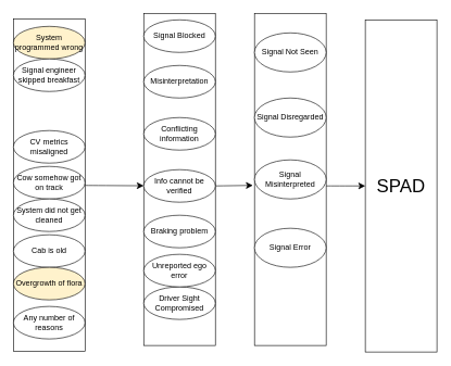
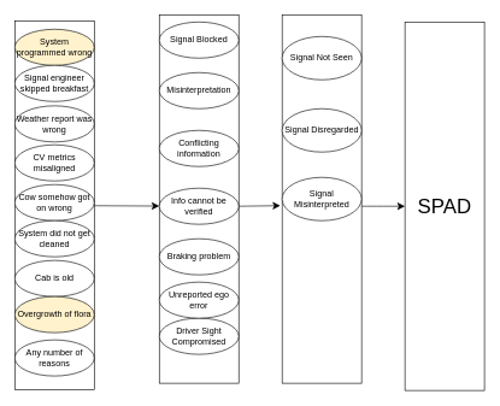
  <mxCell id="0" />
  <mxCell id="1" parent="0" />
  <mxCell id="2" value="&lt;font style=&quot;font-size: 28px;&quot;&gt;SPAD&lt;/font&gt;" style="rounded=0;whiteSpace=wrap;html=1;" vertex="1" parent="1"><mxGeometry x="560" y="30" width="110" height="510" as="geometry" /></mxCell>
  <mxCell id="3" value="" style="rounded=0;whiteSpace=wrap;html=1;" vertex="1" parent="1"><mxGeometry x="390" y="20" width="110" height="510" as="geometry" /></mxCell>
  <mxCell id="4" style="edgeStyle=none;curved=1;rounded=0;orthogonalLoop=1;jettySize=auto;html=1;entryX=0;entryY=0.5;entryDx=0;entryDy=0;fontSize=12;startSize=8;endSize=8;" edge="1" parent="1" target="2"><mxGeometry relative="1" as="geometry"><mxPoint x="500" y="285" as="sourcePoint" /></mxGeometry></mxCell>
  <mxCell id="5" value="Signal Not Seen" style="ellipse;whiteSpace=wrap;html=1;" vertex="1" parent="1"><mxGeometry x="390" y="50" width="110" height="60" as="geometry" /></mxCell>
  <mxCell id="6" value="Signal Disregarded" style="ellipse;whiteSpace=wrap;html=1;" vertex="1" parent="1"><mxGeometry x="390" y="150" width="110" height="60" as="geometry" /></mxCell>
  <mxCell id="7" value="Signal Misinterpreted" style="ellipse;whiteSpace=wrap;html=1;" vertex="1" parent="1"><mxGeometry x="390" y="245" width="110" height="60" as="geometry" /></mxCell>
- <mxCell id="8" value="Signal Error" style="ellipse;whiteSpace=wrap;html=1;" vertex="1" parent="1"><mxGeometry x="390" y="350" width="110" height="60" as="geometry" /></mxCell>
  <mxCell id="9" value="" style="rounded=0;whiteSpace=wrap;html=1;" vertex="1" parent="1"><mxGeometry x="220" y="20" width="110" height="510" as="geometry" /></mxCell>
  <mxCell id="10" value="Signal Blocked" style="ellipse;whiteSpace=wrap;html=1;" vertex="1" parent="1"><mxGeometry x="220" y="30" width="110" height="50" as="geometry" /></mxCell>
  <mxCell id="11" value="Driver Sight Compromised" style="ellipse;whiteSpace=wrap;html=1;" vertex="1" parent="1"><mxGeometry x="220" y="440" width="110" height="50" as="geometry" /></mxCell>
  <mxCell id="12" value="Misinterpretation" style="ellipse;whiteSpace=wrap;html=1;" vertex="1" parent="1"><mxGeometry x="220" y="100" width="110" height="50" as="geometry" /></mxCell>
  <mxCell id="13" value="Conflicting information" style="ellipse;whiteSpace=wrap;html=1;" vertex="1" parent="1"><mxGeometry x="220" y="180" width="110" height="50" as="geometry" /></mxCell>
  <mxCell id="14" value="" style="edgeStyle=none;curved=1;rounded=0;orthogonalLoop=1;jettySize=auto;html=1;fontSize=12;startSize=8;endSize=8;entryX=-0.023;entryY=0.518;entryDx=0;entryDy=0;entryPerimeter=0;" edge="1" parent="1" source="15" target="3"><mxGeometry relative="1" as="geometry" /></mxCell>
  <mxCell id="15" value="Info cannot be verified" style="ellipse;whiteSpace=wrap;html=1;" vertex="1" parent="1"><mxGeometry x="220" y="260" width="110" height="50" as="geometry" /></mxCell>
  <mxCell id="16" value="Braking problem" style="ellipse;whiteSpace=wrap;html=1;" vertex="1" parent="1"><mxGeometry x="220" y="330" width="110" height="50" as="geometry" /></mxCell>
  <mxCell id="17" value="Unreported ego error" style="ellipse;whiteSpace=wrap;html=1;" vertex="1" parent="1"><mxGeometry x="220" y="390" width="110" height="50" as="geometry" /></mxCell>
  <mxCell id="18" value="" style="edgeStyle=none;curved=1;rounded=0;orthogonalLoop=1;jettySize=auto;html=1;fontSize=12;startSize=8;endSize=8;" edge="1" parent="1" source="19" target="15"><mxGeometry relative="1" as="geometry" /></mxCell>
  <mxCell id="19" value="" style="rounded=0;whiteSpace=wrap;html=1;" vertex="1" parent="1"><mxGeometry x="20" y="29" width="110" height="510" as="geometry" /></mxCell>
  <mxCell id="20" value="System programmed wrong" style="ellipse;whiteSpace=wrap;html=1;fillColor=#fff2cc;" vertex="1" parent="1"><mxGeometry x="20" y="40" width="110" height="50" as="geometry" /></mxCell>
  <mxCell id="21" value="Signal engineer skipped breakfast" style="ellipse;whiteSpace=wrap;html=1;" vertex="1" parent="1"><mxGeometry x="20" y="90" width="110" height="50" as="geometry" /></mxCell>
+ <mxCell id="22" value="Weather report was wrong" style="ellipse;whiteSpace=wrap;html=1;" vertex="1" parent="1"><mxGeometry x="20" y="146" width="110" height="50" as="geometry" /></mxCell>
  <mxCell id="23" value="CV metrics misaligned" style="ellipse;whiteSpace=wrap;html=1;" vertex="1" parent="1"><mxGeometry x="20" y="200" width="110" height="50" as="geometry" /></mxCell>
- <mxCell id="24" value="Cow somehow got on track" style="ellipse;whiteSpace=wrap;html=1;" vertex="1" parent="1"><mxGeometry x="20" y="255" width="110" height="50" as="geometry" /></mxCell>
+ <mxCell id="24" value="Cow somehow got on wrong" style="ellipse;whiteSpace=wrap;html=1;" vertex="1" parent="1"><mxGeometry x="20" y="255" width="110" height="50" as="geometry" /></mxCell>
  <mxCell id="25" value="System did not get cleaned" style="ellipse;whiteSpace=wrap;html=1;" vertex="1" parent="1"><mxGeometry x="20" y="305" width="110" height="50" as="geometry" /></mxCell>
  <mxCell id="26" value="Cab is old" style="ellipse;whiteSpace=wrap;html=1;" vertex="1" parent="1"><mxGeometry x="20" y="360" width="110" height="50" as="geometry" /></mxCell>
  <mxCell id="27" value="Overgrowth of flora" style="ellipse;whiteSpace=wrap;html=1;fillColor=#fff2cc;" vertex="1" parent="1"><mxGeometry x="20" y="410" width="110" height="50" as="geometry" /></mxCell>
  <mxCell id="28" value="Any number of reasons" style="ellipse;whiteSpace=wrap;html=1;" vertex="1" parent="1"><mxGeometry x="20" y="470" width="110" height="50" as="geometry" /></mxCell>
